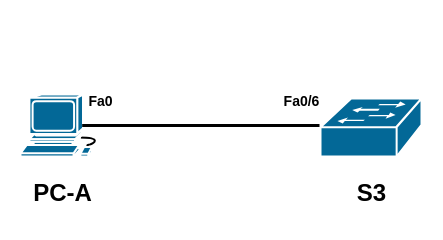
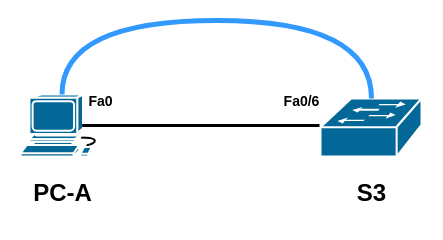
  <mxCell id="0" />
  <mxCell id="1" parent="0" />
  <mxCell id="2" value="&lt;h1&gt;S3&lt;/h1&gt;&lt;div&gt;&lt;br&gt;&lt;/div&gt;" style="shape=mxgraph.cisco.switches.workgroup_switch;sketch=0;html=1;pointerEvents=1;dashed=0;fillColor=#036897;strokeColor=#ffffff;strokeWidth=2;verticalLabelPosition=bottom;verticalAlign=top;align=center;outlineConnect=0;" parent="1" vertex="1"><mxGeometry x="320" y="98" width="101" height="58" as="geometry" /></mxCell>
  <mxCell id="3" value="&lt;h1&gt;PC-A&lt;/h1&gt;" style="shape=mxgraph.cisco.computers_and_peripherals.workstation;sketch=0;html=1;pointerEvents=1;dashed=0;fillColor=#036897;strokeColor=#ffffff;strokeWidth=2;verticalLabelPosition=bottom;verticalAlign=top;align=center;outlineConnect=0;" parent="1" vertex="1"><mxGeometry x="20" y="94" width="83" height="62" as="geometry" /></mxCell>
+ <mxCell id="4" value="" style="endArrow=none;html=1;rounded=0;strokeColor=#3399FF;edgeStyle=orthogonalEdgeStyle;curved=1;shadow=0;endSize=13;startSize=13;strokeWidth=5;" parent="1" source="3" target="2" edge="1"><mxGeometry width="50" height="50" relative="1" as="geometry"><mxPoint x="100" y="90" as="sourcePoint" /><mxPoint x="300" y="50" as="targetPoint" /><Array as="points"><mxPoint x="62" y="20" /><mxPoint x="371" y="20" /></Array></mxGeometry></mxCell>
  <mxCell id="5" value="" style="endArrow=none;html=1;rounded=0;exitX=0.755;exitY=0.5;exitDx=0;exitDy=0;exitPerimeter=0;entryX=0;entryY=0.5;entryDx=0;entryDy=0;entryPerimeter=0;strokeWidth=3;" parent="1" edge="1"><mxGeometry width="50" height="50" relative="1" as="geometry"><mxPoint x="81.665" y="125" as="sourcePoint" /><mxPoint x="319" y="125" as="targetPoint" /></mxGeometry></mxCell>
  <mxCell id="6" value="Fa0/6" style="edgeLabel;html=1;align=center;verticalAlign=middle;resizable=0;points=[];fontStyle=1;fontSize=14;labelBackgroundColor=none;" parent="5" vertex="1" connectable="0"><mxGeometry x="0.741" relative="1" as="geometry"><mxPoint x="12" y="-25" as="offset" /></mxGeometry></mxCell>
  <mxCell id="7" value="&lt;h3 style=&quot;font-size: 14px;&quot;&gt;Fa0&lt;/h3&gt;" style="edgeLabel;html=1;align=center;verticalAlign=middle;resizable=0;points=[];rotation=0;fontSize=14;fontStyle=0;labelBackgroundColor=none;" parent="5" vertex="1" connectable="0"><mxGeometry x="-0.798" y="3" relative="1" as="geometry"><mxPoint x="-6" y="-22" as="offset" /></mxGeometry></mxCell>
